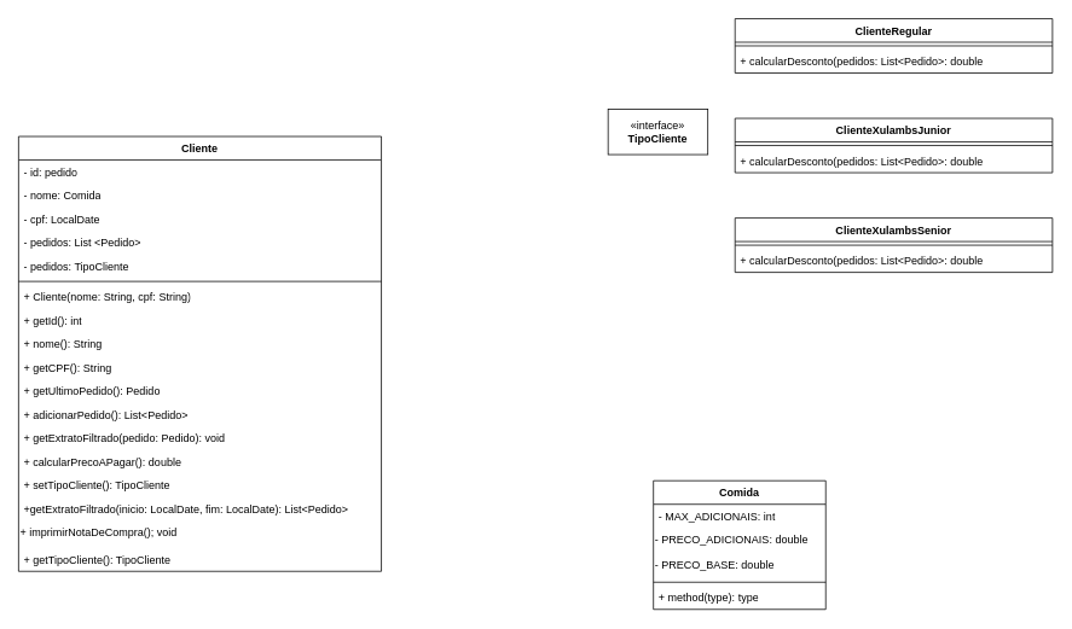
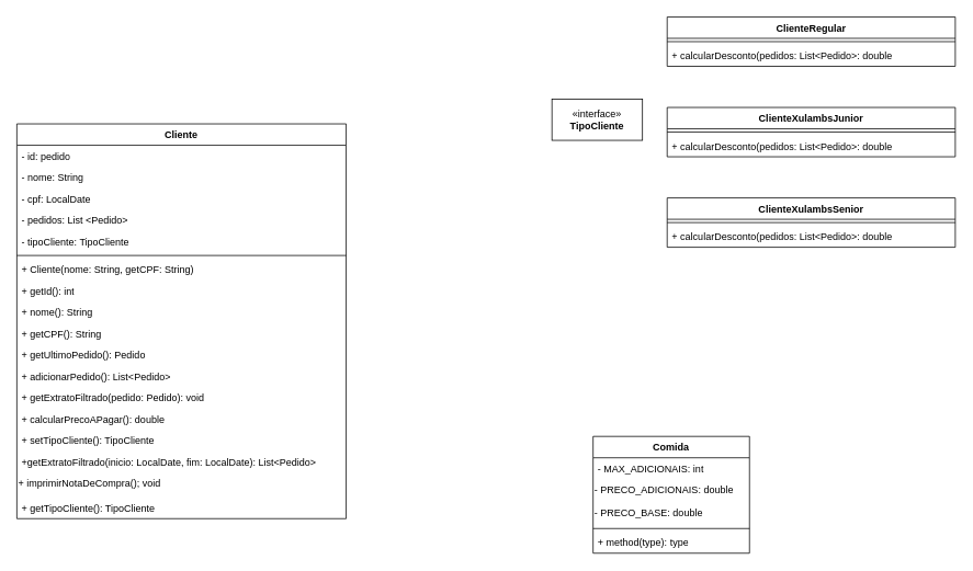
  <mxCell id="0" />
  <mxCell id="1" parent="0" />
  <mxCell id="2" value="Cliente" style="swimlane;fontStyle=1;align=center;verticalAlign=top;childLayout=stackLayout;horizontal=1;startSize=26;horizontalStack=0;resizeParent=1;resizeParentMax=0;resizeLast=0;collapsible=1;marginBottom=0;whiteSpace=wrap;html=1;" parent="1" vertex="1"><mxGeometry x="20" y="150" width="400" height="480" as="geometry" /></mxCell>
  <mxCell id="3" value="- id: pedido" style="text;strokeColor=none;fillColor=none;align=left;verticalAlign=top;spacingLeft=4;spacingRight=4;overflow=hidden;rotatable=0;points=[[0,0.5],[1,0.5]];portConstraint=eastwest;whiteSpace=wrap;html=1;" parent="2" vertex="1"><mxGeometry y="26" width="400" height="26" as="geometry" /></mxCell>
- <mxCell id="4" value="- nome: Comida" style="text;strokeColor=none;fillColor=none;align=left;verticalAlign=top;spacingLeft=4;spacingRight=4;overflow=hidden;rotatable=0;points=[[0,0.5],[1,0.5]];portConstraint=eastwest;whiteSpace=wrap;html=1;" parent="2" vertex="1"><mxGeometry y="52" width="400" height="26" as="geometry" /></mxCell>
+ <mxCell id="4" value="- nome: String" style="text;strokeColor=none;fillColor=none;align=left;verticalAlign=top;spacingLeft=4;spacingRight=4;overflow=hidden;rotatable=0;points=[[0,0.5],[1,0.5]];portConstraint=eastwest;whiteSpace=wrap;html=1;" parent="2" vertex="1"><mxGeometry y="52" width="400" height="26" as="geometry" /></mxCell>
  <mxCell id="5" value="- cpf: LocalDate" style="text;strokeColor=none;fillColor=none;align=left;verticalAlign=top;spacingLeft=4;spacingRight=4;overflow=hidden;rotatable=0;points=[[0,0.5],[1,0.5]];portConstraint=eastwest;whiteSpace=wrap;html=1;" parent="2" vertex="1"><mxGeometry y="78" width="400" height="26" as="geometry" /></mxCell>
  <mxCell id="6" value="- pedidos: List &amp;lt;Pedido&amp;gt;" style="text;strokeColor=none;fillColor=none;align=left;verticalAlign=top;spacingLeft=4;spacingRight=4;overflow=hidden;rotatable=0;points=[[0,0.5],[1,0.5]];portConstraint=eastwest;whiteSpace=wrap;html=1;" parent="2" vertex="1"><mxGeometry y="104" width="400" height="26" as="geometry" /></mxCell>
- <mxCell id="7" value="- pedidos: TipoCliente" style="text;strokeColor=none;fillColor=none;align=left;verticalAlign=top;spacingLeft=4;spacingRight=4;overflow=hidden;rotatable=0;points=[[0,0.5],[1,0.5]];portConstraint=eastwest;whiteSpace=wrap;html=1;" parent="2" vertex="1"><mxGeometry y="130" width="400" height="26" as="geometry" /></mxCell>
+ <mxCell id="7" value="- tipoCliente: TipoCliente" style="text;strokeColor=none;fillColor=none;align=left;verticalAlign=top;spacingLeft=4;spacingRight=4;overflow=hidden;rotatable=0;points=[[0,0.5],[1,0.5]];portConstraint=eastwest;whiteSpace=wrap;html=1;" parent="2" vertex="1"><mxGeometry y="130" width="400" height="26" as="geometry" /></mxCell>
  <mxCell id="8" value="" style="line;strokeWidth=1;fillColor=none;align=left;verticalAlign=middle;spacingTop=-1;spacingLeft=3;spacingRight=3;rotatable=0;labelPosition=right;points=[];portConstraint=eastwest;strokeColor=inherit;" parent="2" vertex="1"><mxGeometry y="156" width="400" height="8" as="geometry" /></mxCell>
- <mxCell id="9" value="+ Cliente(nome: String, cpf: String)" style="text;strokeColor=none;fillColor=none;align=left;verticalAlign=top;spacingLeft=4;spacingRight=4;overflow=hidden;rotatable=0;points=[[0,0.5],[1,0.5]];portConstraint=eastwest;whiteSpace=wrap;html=1;" parent="2" vertex="1"><mxGeometry y="164" width="400" height="26" as="geometry" /></mxCell>
+ <mxCell id="9" value="+ Cliente(nome: String, getCPF: String)" style="text;strokeColor=none;fillColor=none;align=left;verticalAlign=top;spacingLeft=4;spacingRight=4;overflow=hidden;rotatable=0;points=[[0,0.5],[1,0.5]];portConstraint=eastwest;whiteSpace=wrap;html=1;" parent="2" vertex="1"><mxGeometry y="164" width="400" height="26" as="geometry" /></mxCell>
  <mxCell id="10" value="+ getId(): int" style="text;strokeColor=none;fillColor=none;align=left;verticalAlign=top;spacingLeft=4;spacingRight=4;overflow=hidden;rotatable=0;points=[[0,0.5],[1,0.5]];portConstraint=eastwest;whiteSpace=wrap;html=1;" parent="2" vertex="1"><mxGeometry y="190" width="400" height="26" as="geometry" /></mxCell>
  <mxCell id="11" value="+ nome(): String" style="text;strokeColor=none;fillColor=none;align=left;verticalAlign=top;spacingLeft=4;spacingRight=4;overflow=hidden;rotatable=0;points=[[0,0.5],[1,0.5]];portConstraint=eastwest;whiteSpace=wrap;html=1;" parent="2" vertex="1"><mxGeometry y="216" width="400" height="26" as="geometry" /></mxCell>
  <mxCell id="12" value="+ getCPF(): String" style="text;strokeColor=none;fillColor=none;align=left;verticalAlign=top;spacingLeft=4;spacingRight=4;overflow=hidden;rotatable=0;points=[[0,0.5],[1,0.5]];portConstraint=eastwest;whiteSpace=wrap;html=1;" parent="2" vertex="1"><mxGeometry y="242" width="400" height="26" as="geometry" /></mxCell>
  <mxCell id="13" value="+ getUltimoPedido(): Pedido" style="text;strokeColor=none;fillColor=none;align=left;verticalAlign=top;spacingLeft=4;spacingRight=4;overflow=hidden;rotatable=0;points=[[0,0.5],[1,0.5]];portConstraint=eastwest;whiteSpace=wrap;html=1;" parent="2" vertex="1"><mxGeometry y="268" width="400" height="26" as="geometry" /></mxCell>
  <mxCell id="14" value="+ adicionarPedido(): List&amp;lt;Pedido&amp;gt;" style="text;strokeColor=none;fillColor=none;align=left;verticalAlign=top;spacingLeft=4;spacingRight=4;overflow=hidden;rotatable=0;points=[[0,0.5],[1,0.5]];portConstraint=eastwest;whiteSpace=wrap;html=1;" parent="2" vertex="1"><mxGeometry y="294" width="400" height="26" as="geometry" /></mxCell>
  <mxCell id="15" value="+ getExtratoFiltrado(pedido: Pedido): void" style="text;strokeColor=none;fillColor=none;align=left;verticalAlign=top;spacingLeft=4;spacingRight=4;overflow=hidden;rotatable=0;points=[[0,0.5],[1,0.5]];portConstraint=eastwest;whiteSpace=wrap;html=1;" parent="2" vertex="1"><mxGeometry y="320" width="400" height="26" as="geometry" /></mxCell>
  <mxCell id="16" value="+ calcularPrecoAPagar(): double" style="text;strokeColor=none;fillColor=none;align=left;verticalAlign=top;spacingLeft=4;spacingRight=4;overflow=hidden;rotatable=0;points=[[0,0.5],[1,0.5]];portConstraint=eastwest;whiteSpace=wrap;html=1;" parent="2" vertex="1"><mxGeometry y="346" width="400" height="26" as="geometry" /></mxCell>
  <mxCell id="17" value="+ setTipoCliente(): TipoCliente" style="text;strokeColor=none;fillColor=none;align=left;verticalAlign=top;spacingLeft=4;spacingRight=4;overflow=hidden;rotatable=0;points=[[0,0.5],[1,0.5]];portConstraint=eastwest;whiteSpace=wrap;html=1;" parent="2" vertex="1"><mxGeometry y="372" width="400" height="26" as="geometry" /></mxCell>
  <mxCell id="18" value="+getExtratoFiltrado(inicio: LocalDate, fim: LocalDate): List&amp;lt;Pedido&amp;gt;" style="text;strokeColor=none;fillColor=none;align=left;verticalAlign=top;spacingLeft=4;spacingRight=4;overflow=hidden;rotatable=0;points=[[0,0.5],[1,0.5]];portConstraint=eastwest;whiteSpace=wrap;html=1;" parent="2" vertex="1"><mxGeometry y="398" width="400" height="26" as="geometry" /></mxCell>
  <mxCell id="19" value="+ imprimirNotaDeCompra(); void" style="text;whiteSpace=wrap;html=1;" parent="2" vertex="1"><mxGeometry y="424" width="400" height="30" as="geometry" /></mxCell>
  <mxCell id="20" value="+ getTipoCliente(): TipoCliente" style="text;strokeColor=none;fillColor=none;align=left;verticalAlign=top;spacingLeft=4;spacingRight=4;overflow=hidden;rotatable=0;points=[[0,0.5],[1,0.5]];portConstraint=eastwest;whiteSpace=wrap;html=1;" parent="2" vertex="1"><mxGeometry y="454" width="400" height="26" as="geometry" /></mxCell>
  <mxCell id="21" value="ClienteRegular" style="swimlane;fontStyle=1;align=center;verticalAlign=top;childLayout=stackLayout;horizontal=1;startSize=26;horizontalStack=0;resizeParent=1;resizeParentMax=0;resizeLast=0;collapsible=1;marginBottom=0;whiteSpace=wrap;html=1;" parent="1" vertex="1"><mxGeometry x="810" y="20" width="350" height="60" as="geometry" /></mxCell>
  <mxCell id="22" value="" style="line;strokeWidth=1;fillColor=none;align=left;verticalAlign=middle;spacingTop=-1;spacingLeft=3;spacingRight=3;rotatable=0;labelPosition=right;points=[];portConstraint=eastwest;strokeColor=inherit;" parent="21" vertex="1"><mxGeometry y="26" width="350" height="8" as="geometry" /></mxCell>
  <mxCell id="23" value="+ calcularDesconto(pedidos: List&amp;lt;Pedido&amp;gt;: double" style="text;strokeColor=none;fillColor=none;align=left;verticalAlign=top;spacingLeft=4;spacingRight=4;overflow=hidden;rotatable=0;points=[[0,0.5],[1,0.5]];portConstraint=eastwest;whiteSpace=wrap;html=1;" parent="21" vertex="1"><mxGeometry y="34" width="350" height="26" as="geometry" /></mxCell>
  <mxCell id="24" value="ClienteXulambsJunior" style="swimlane;fontStyle=1;align=center;verticalAlign=top;childLayout=stackLayout;horizontal=1;startSize=26;horizontalStack=0;resizeParent=1;resizeParentMax=0;resizeLast=0;collapsible=1;marginBottom=0;whiteSpace=wrap;html=1;" parent="1" vertex="1"><mxGeometry x="810" y="130" width="350" height="60" as="geometry" /></mxCell>
  <mxCell id="25" value="" style="line;strokeWidth=1;fillColor=none;align=left;verticalAlign=middle;spacingTop=-1;spacingLeft=3;spacingRight=3;rotatable=0;labelPosition=right;points=[];portConstraint=eastwest;strokeColor=inherit;" parent="24" vertex="1"><mxGeometry y="26" width="350" height="8" as="geometry" /></mxCell>
  <mxCell id="26" value="+ calcularDesconto(pedidos: List&amp;lt;Pedido&amp;gt;: double" style="text;strokeColor=none;fillColor=none;align=left;verticalAlign=top;spacingLeft=4;spacingRight=4;overflow=hidden;rotatable=0;points=[[0,0.5],[1,0.5]];portConstraint=eastwest;whiteSpace=wrap;html=1;" parent="24" vertex="1"><mxGeometry y="34" width="350" height="26" as="geometry" /></mxCell>
  <mxCell id="27" value="ClienteXulambsSenior" style="swimlane;fontStyle=1;align=center;verticalAlign=top;childLayout=stackLayout;horizontal=1;startSize=26;horizontalStack=0;resizeParent=1;resizeParentMax=0;resizeLast=0;collapsible=1;marginBottom=0;whiteSpace=wrap;html=1;" parent="1" vertex="1"><mxGeometry x="810" y="240" width="350" height="60" as="geometry" /></mxCell>
  <mxCell id="28" value="" style="line;strokeWidth=1;fillColor=none;align=left;verticalAlign=middle;spacingTop=-1;spacingLeft=3;spacingRight=3;rotatable=0;labelPosition=right;points=[];portConstraint=eastwest;strokeColor=inherit;" parent="27" vertex="1"><mxGeometry y="26" width="350" height="8" as="geometry" /></mxCell>
  <mxCell id="29" value="+ calcularDesconto(pedidos: List&amp;lt;Pedido&amp;gt;: double" style="text;strokeColor=none;fillColor=none;align=left;verticalAlign=top;spacingLeft=4;spacingRight=4;overflow=hidden;rotatable=0;points=[[0,0.5],[1,0.5]];portConstraint=eastwest;whiteSpace=wrap;html=1;" parent="27" vertex="1"><mxGeometry y="34" width="350" height="26" as="geometry" /></mxCell>
  <mxCell id="30" value="«interface»&lt;br&gt;&lt;b&gt;TipoCliente&lt;/b&gt;" style="html=1;whiteSpace=wrap;" parent="1" vertex="1"><mxGeometry x="670" y="120" width="110" height="50" as="geometry" /></mxCell>
  <mxCell id="31" value="Comida" style="swimlane;fontStyle=1;align=center;verticalAlign=top;childLayout=stackLayout;horizontal=1;startSize=26;horizontalStack=0;resizeParent=1;resizeParentMax=0;resizeLast=0;collapsible=1;marginBottom=0;whiteSpace=wrap;html=1;" parent="1" vertex="1"><mxGeometry x="720" y="530" width="190" height="142" as="geometry" /></mxCell>
  <mxCell id="32" value="- MAX_ADICIONAIS: int" style="text;strokeColor=none;fillColor=none;align=left;verticalAlign=top;spacingLeft=4;spacingRight=4;overflow=hidden;rotatable=0;points=[[0,0.5],[1,0.5]];portConstraint=eastwest;whiteSpace=wrap;html=1;" parent="31" vertex="1"><mxGeometry y="26" width="190" height="26" as="geometry" /></mxCell>
  <mxCell id="33" value="- PRECO_ADICIONAIS: double" style="text;whiteSpace=wrap;html=1;" vertex="1" parent="31"><mxGeometry y="52" width="190" height="28" as="geometry" /></mxCell>
  <mxCell id="34" value="- PRECO_BASE: double" style="text;whiteSpace=wrap;html=1;" vertex="1" parent="31"><mxGeometry y="80" width="190" height="28" as="geometry" /></mxCell>
  <mxCell id="35" value="" style="line;strokeWidth=1;fillColor=none;align=left;verticalAlign=middle;spacingTop=-1;spacingLeft=3;spacingRight=3;rotatable=0;labelPosition=right;points=[];portConstraint=eastwest;strokeColor=inherit;" parent="31" vertex="1"><mxGeometry y="108" width="190" height="8" as="geometry" /></mxCell>
  <mxCell id="36" value="+ method(type): type" style="text;strokeColor=none;fillColor=none;align=left;verticalAlign=top;spacingLeft=4;spacingRight=4;overflow=hidden;rotatable=0;points=[[0,0.5],[1,0.5]];portConstraint=eastwest;whiteSpace=wrap;html=1;" parent="31" vertex="1"><mxGeometry y="116" width="190" height="26" as="geometry" /></mxCell>
